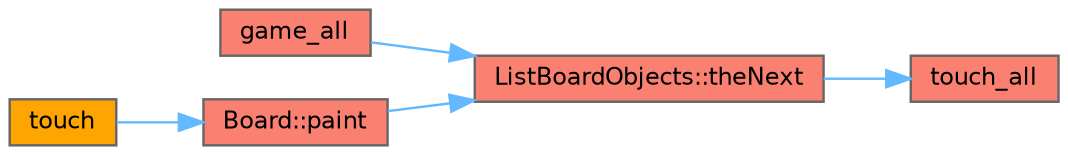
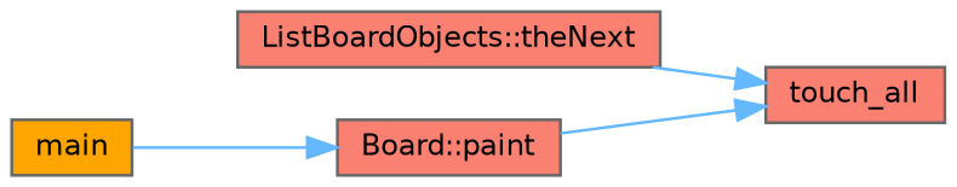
  digraph {
    rankdir=RL
    node [color=grey40 fillcolor=salmon fontname=Helvetica fontsize=10 shape=box style=filled]
    edge [color=steelblue1 dir=back fontname=Helvetica fontsize=10 labelfontname=Helvetica labelfontsize=10 style=solid]
    n1 [color=gray40 fontcolor=black height=0.2 label="ListBoardObjects::theNext" width=0.4]
-   n2 [height=0.2 label=game_all width=0.4]
    n3 [height=0.2 label=touch_all width=0.4]
    n4 [height=0.2 label="Board::paint" width=0.4]
-   n5 [fillcolor=orange height=0.2 label=touch width=0.4]
-   n1 -> n2
+   n5 [fillcolor=orange height=0.2 label=main width=0.4]
    n3 -> n1
-   n1 -> n4
+   n3 -> n4
    n4 -> n5
  }
